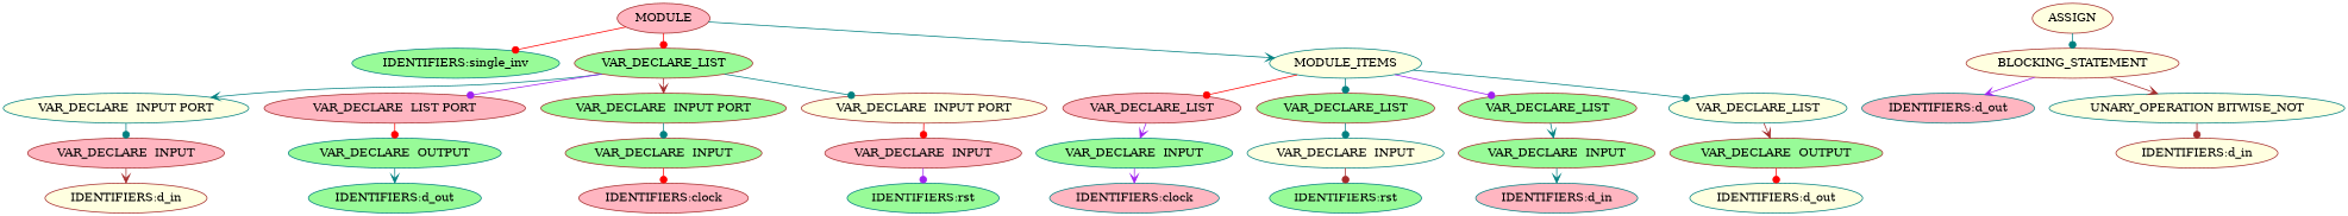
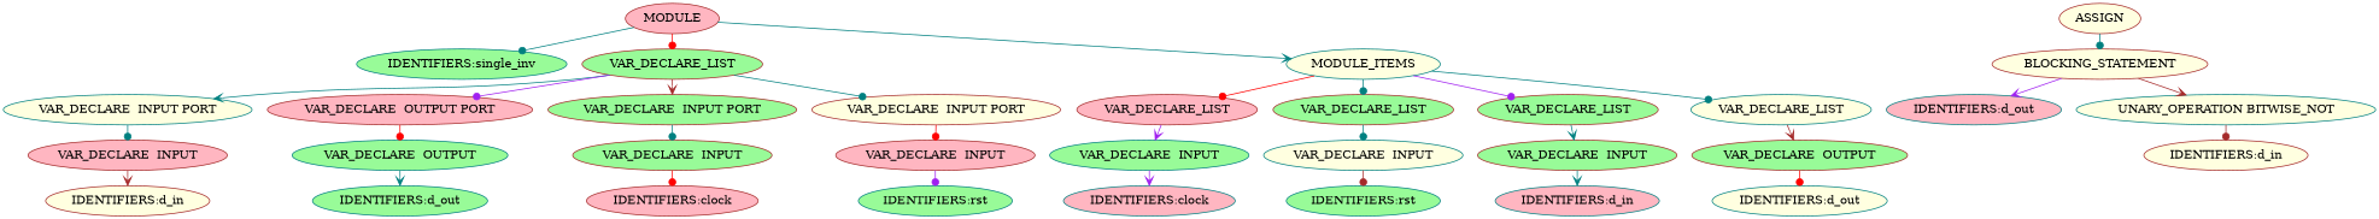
  digraph {
    fontname="DejaVu Serif"
    ranksep=.25
    node [color=brown fillcolor=palegreen fontname="DejaVu Serif" style=filled]
    edge [arrowhead=dot color=teal fontname="DejaVu Serif"]
    n1 [fillcolor=lightpink label=MODULE]
    n2 [color=teal label="IDENTIFIERS:single_inv"]
    n3 [label=VAR_DECLARE_LIST]
    n4 [color=teal fillcolor=lightyellow label=MODULE_ITEMS]
    n5 [color=teal fillcolor=lightyellow label="VAR_DECLARE  INPUT PORT"]
-   n6 [fillcolor=lightpink label="VAR_DECLARE  LIST PORT"]
+   n6 [fillcolor=lightpink label="VAR_DECLARE  OUTPUT PORT"]
    n7 [label="VAR_DECLARE  INPUT PORT"]
    n8 [fillcolor=lightyellow label="VAR_DECLARE  INPUT PORT"]
    n9 [fillcolor=lightpink label=VAR_DECLARE_LIST]
    n10 [label=VAR_DECLARE_LIST]
    n11 [label=VAR_DECLARE_LIST]
    n12 [color=teal fillcolor=lightyellow label=VAR_DECLARE_LIST]
    n13 [fillcolor=lightpink label="VAR_DECLARE  INPUT"]
    n14 [color=teal label="VAR_DECLARE  OUTPUT"]
    n15 [label="VAR_DECLARE  INPUT"]
    n16 [fillcolor=lightpink label="VAR_DECLARE  INPUT"]
    n17 [fillcolor=lightyellow label="IDENTIFIERS:d_in"]
    n18 [color=teal label="IDENTIFIERS:d_out"]
    n19 [fillcolor=lightpink label="IDENTIFIERS:clock"]
    n20 [color=teal label="IDENTIFIERS:rst"]
    n21 [color=teal label="VAR_DECLARE  INPUT"]
    n22 [color=teal fillcolor=lightyellow label="VAR_DECLARE  INPUT"]
    n23 [label="VAR_DECLARE  INPUT"]
    n24 [label="VAR_DECLARE  OUTPUT"]
    n25 [fillcolor=lightyellow label=ASSIGN]
    n26 [fillcolor=lightyellow label=BLOCKING_STATEMENT]
    n27 [color=teal fillcolor=lightpink label="IDENTIFIERS:clock"]
    n28 [color=teal label="IDENTIFIERS:rst"]
    n29 [color=teal fillcolor=lightpink label="IDENTIFIERS:d_in"]
    n30 [color=teal fillcolor=lightyellow label="IDENTIFIERS:d_out"]
    n31 [color=teal fillcolor=lightpink label="IDENTIFIERS:d_out"]
    n32 [color=teal fillcolor=lightyellow label="UNARY_OPERATION BITWISE_NOT"]
    n33 [fillcolor=lightyellow label="IDENTIFIERS:d_in"]
-   n1 -> n2 [color=red]
+   n1 -> n2
    n1 -> n3 [color=red]
    n1 -> n4 [arrowhead=vee]
    n3 -> n5 [arrowhead=vee]
    n3 -> n6 [color=purple]
    n3 -> n7 [arrowhead=vee color=brown]
    n3 -> n8
    n4 -> n9 [color=red]
    n4 -> n10
    n4 -> n11 [color=purple]
    n4 -> n12
    n5 -> n13
    n6 -> n14 [color=red]
    n7 -> n15
    n8 -> n16 [color=red]
    n9 -> n21 [arrowhead=vee color=purple]
    n10 -> n22
    n11 -> n23 [arrowhead=vee]
    n12 -> n24 [arrowhead=vee color=brown]
    n13 -> n17 [arrowhead=vee color=brown]
    n14 -> n18 [arrowhead=vee]
    n15 -> n19 [color=red]
    n16 -> n20 [color=purple]
    n21 -> n27 [arrowhead=vee color=purple]
    n22 -> n28 [color=brown]
    n23 -> n29 [arrowhead=vee]
    n24 -> n30 [color=red]
    n25 -> n26
    n26 -> n31 [arrowhead=vee color=purple]
    n26 -> n32 [arrowhead=vee color=brown]
    n32 -> n33 [color=brown]
  }
